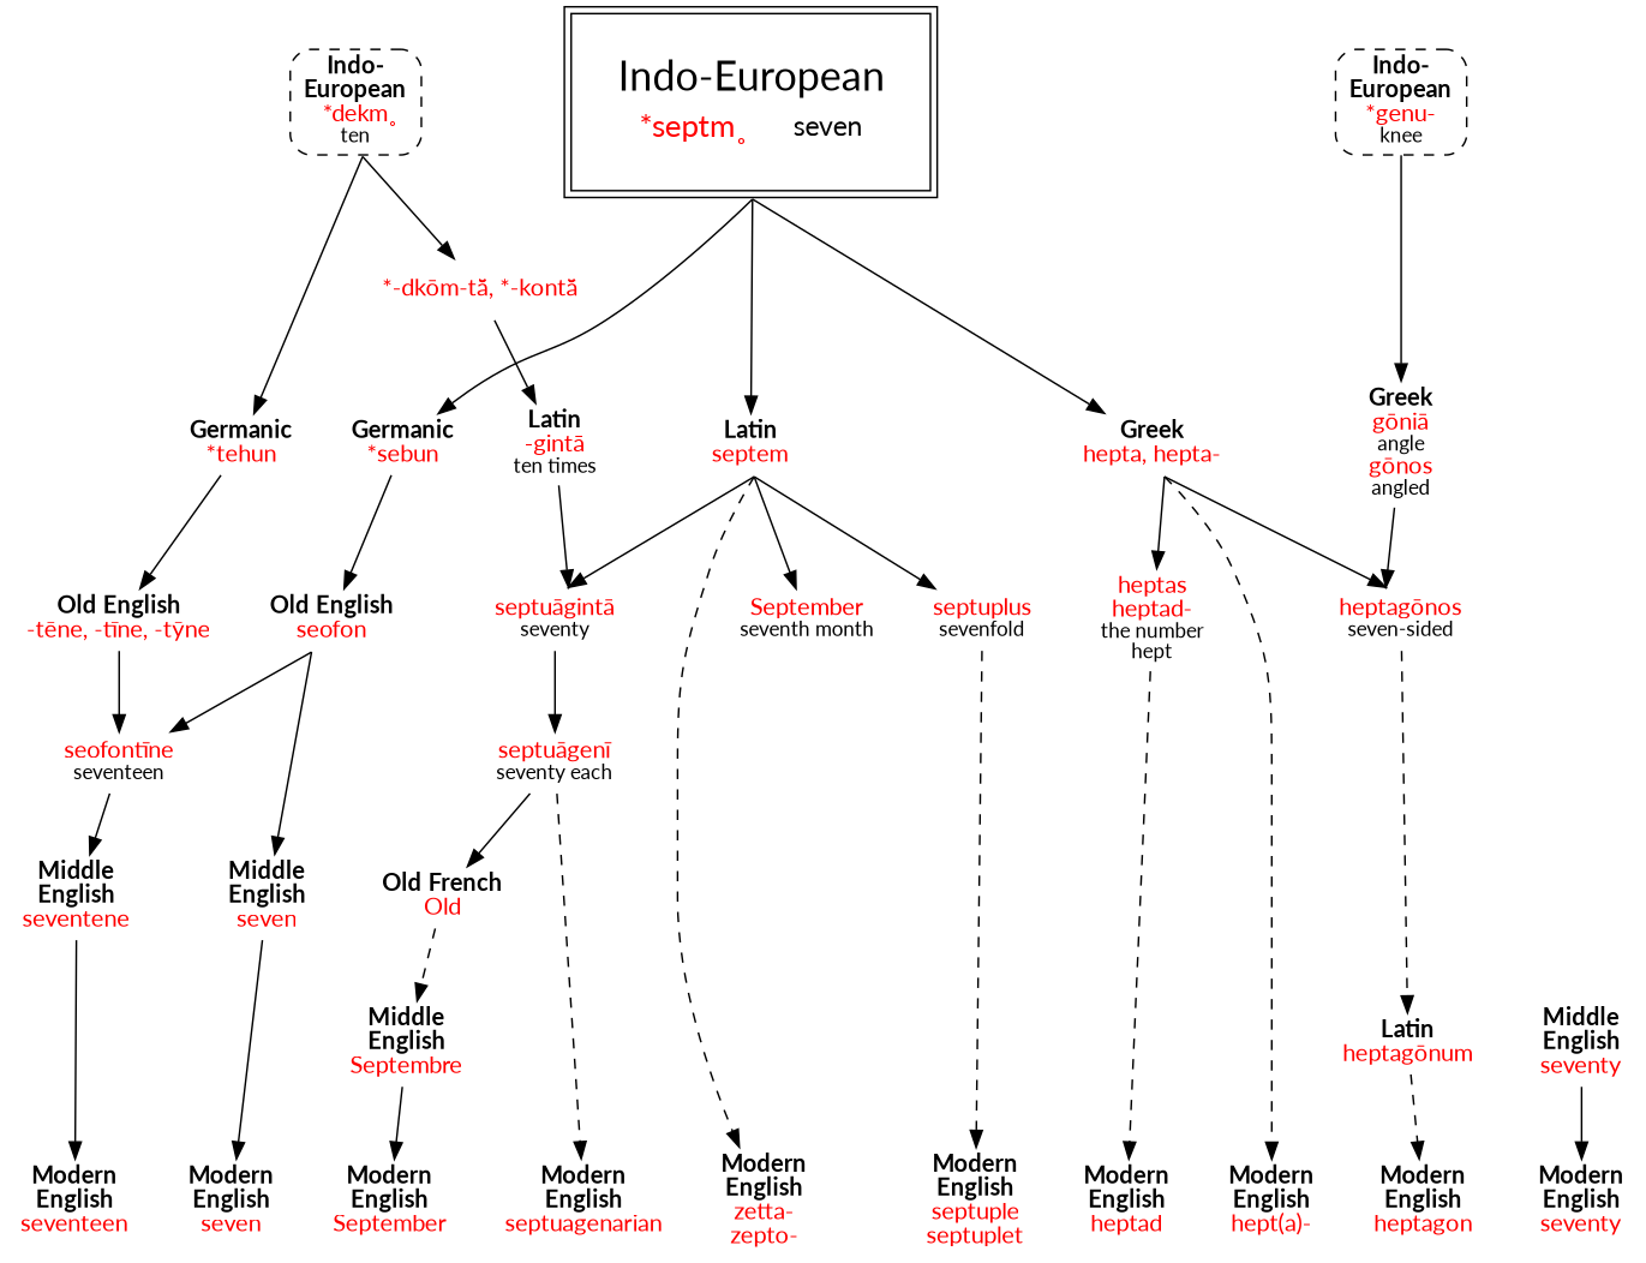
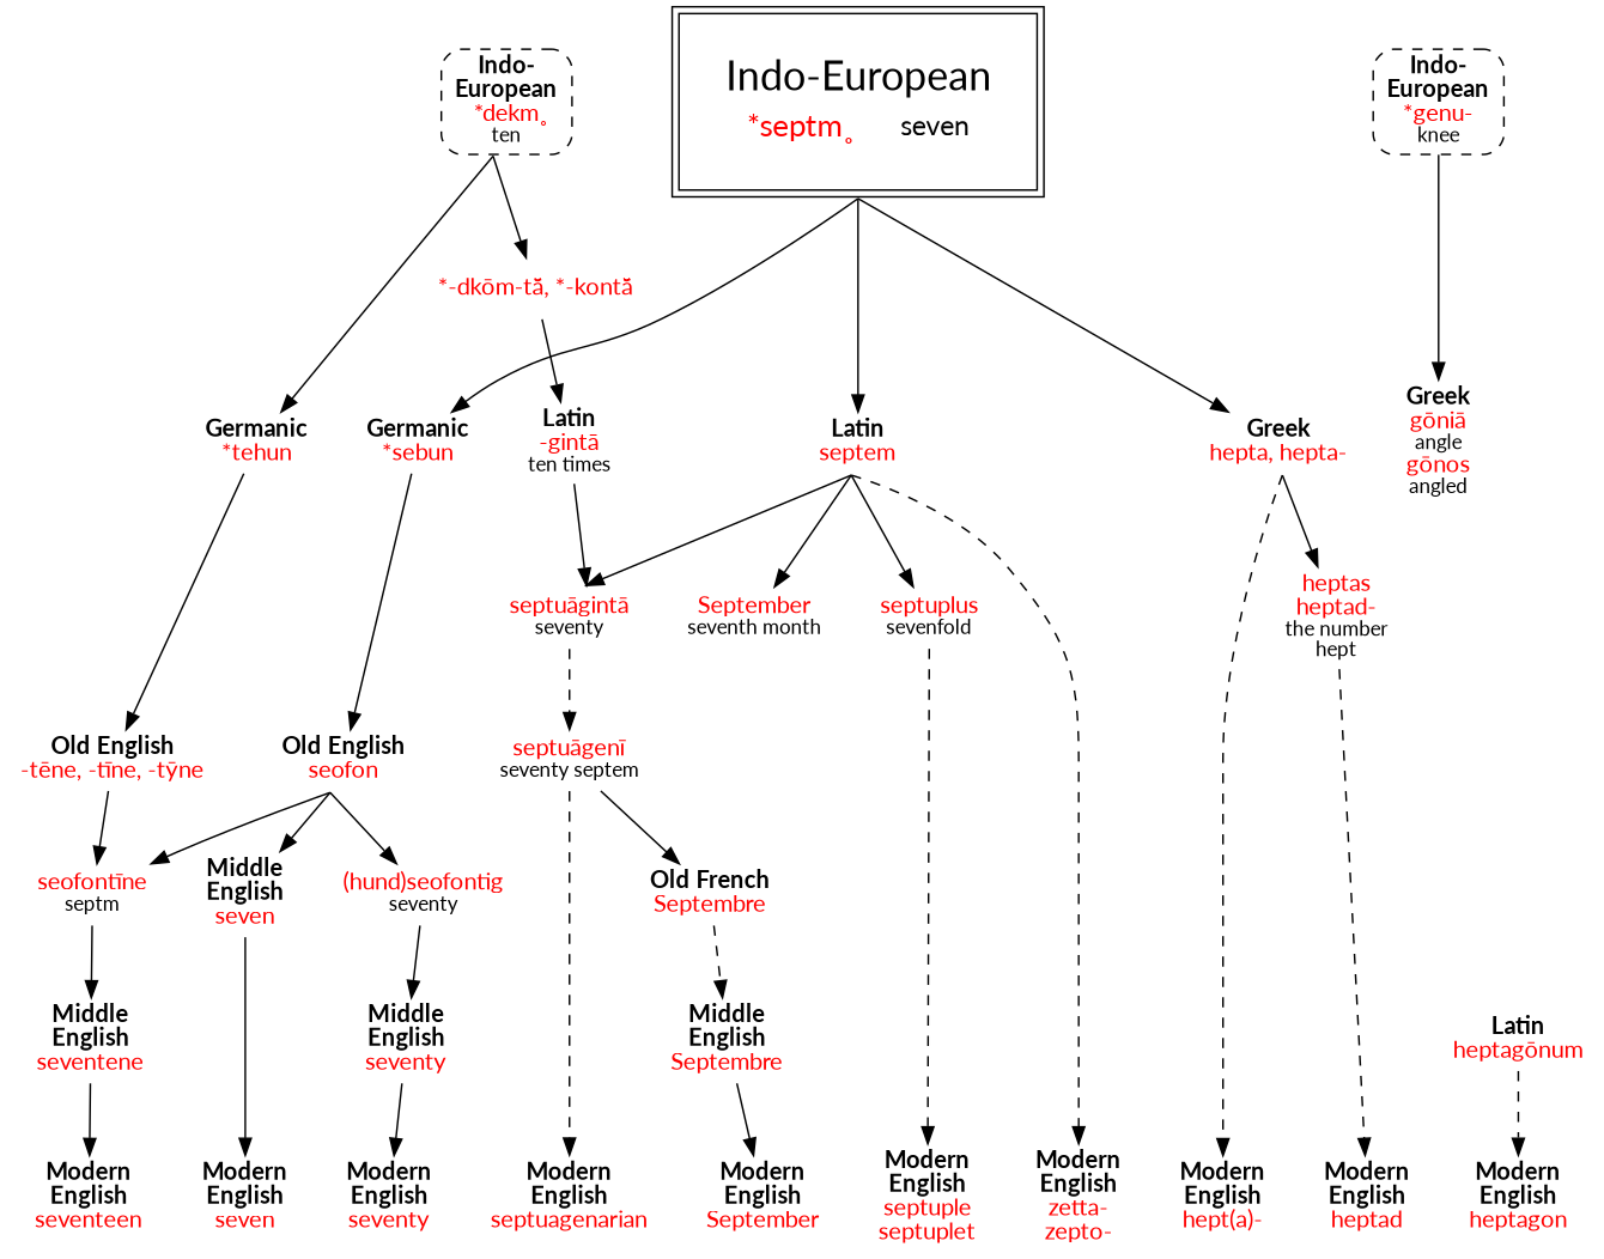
  strict digraph {
    fontname=Lato
    node [fontname=Lato shape=none]
    edge [fontname=Lato]
    n1 [label=<<b>Modern<br/>English</b><br/><font color="red">seven</font>>]
    n2 [label=<<b>Modern<br/>English</b><br/><font color="red">seventy</font>>]
    n3 [label=<<b>Modern<br/>English</b><br/><font color="red">seventeen</font>>]
    n4 [label=<<b>Modern<br/>English</b><br/><font color="red">September</font>>]
    n5 [label=<<b>Modern<br/>English</b><br/><font color="red">septuagenarian</font>>]
    n6 [label=<<b>Modern<br/>English</b><br/><font color="red">septuple<br/>septuplet</font>>]
    n7 [label=<<b>Modern<br/>English</b><br/><font color="red">hept(a)-</font>>]
    n8 [label=<<b>Modern<br/>English</b><br/><font color="red">heptad</font>>]
    n9 [label=<<b>Modern<br/>English</b><br/><font color="red">heptagon</font>>]
    n10 [label=<<b>Modern<br/>English</b><br/><font color="red">zetta-<br/>zepto-</font>>]
    n11 [label=<<table border="0"><tr><td colspan="2"><font point-size="24">Indo-European</font></td></tr><tr><td><font point-size="18" color="red">*septm̥</font></td><td><font point-size="16">seven</font></td></tr></table>> margin=.3 peripheries=2 shape=rect]
    n12 [label=<<b>Indo-<br/>European</b><br/><font color="red">*dekm̥</font><br/><font point-size="12">ten</font>> shape=box style="dashed,rounded"]
    n13 [label=<<b>Indo-<br/>European</b><br/><font color="red">*genu-</font><br/><font point-size="12">knee</font>> shape=box style="dashed,rounded"]
    n14 [label=<<b>Germanic</b><br/><font color="red">*tehun</font>>]
    n15 [label=<<b>Latin</b><br/><font color="red">-gintā</font><br/><font point-size="12">ten times</font>>]
    n16 [label=<<b>Germanic</b><br/><font color="red">*sebun</font>>]
    n17 [label=<<b>Latin</b><br/><font color="red">septem</font>>]
    n18 [label=<<b>Greek</b><br/><font color="red">hepta, hepta-</font>>]
    n19 [label=<<b>Greek</b><br/><font color="red">gōniā</font><br/><font point-size="12">angle</font><br/><font color="red">gōnos</font><br/><font point-size="12">angled</font>>]
    n20 [label=<<font color="red">*-dkōm-tā̆, *-kontā̆</font>>]
    n21 [label=<<b>Old English</b><br/><font color="red">-tēne, -tīne, -tȳne</font>>]
    n22 [label=<<font color="red">septuāgintā</font><br/><font point-size="12">seventy</font>>]
    n23 [label=<<b>Old English</b><br/><font color="red">seofon</font>>]
    n24 [label=<<font color="red">September</font><br/><font point-size="12">seventh month</font>>]
    n25 [label=<<font color="red">septuplus</font><br/><font point-size="12">sevenfold</font>>]
    n26 [label=<<font color="red">heptas<br/>heptad-</font><br/><font point-size="12">the number<br/>hept</font>>]
-   n27 [label=<<font color="red">heptagōnos</font><br/><font point-size="12">seven-sided</font>>]
-   n28 [label=<<font color="red">seofontīne</font><br/><font point-size="12">seventeen</font>>]
+   n28 [label=<<font color="red">seofontīne</font><br/><font point-size="12">septm</font>>]
    n29 [label=<<b>Middle<br/>English</b><br/><font color="red">seventene</font>>]
-   n30 [label=<<font color="red">septuāgenī</font><br/><font point-size="12">seventy each</font>>]
+   n30 [label=<<font color="red">septuāgenī</font><br/><font point-size="12">seventy septem</font>>]
    n31 [label=<<b>Middle<br/>English</b><br/><font color="red">seven</font>>]
+   n32 [label=<<font color="red">(hund)seofontig</font><br/><font point-size="12">seventy</font>>]
    n33 [label=<<b>Middle<br/>English</b><br/><font color="red">seventy</font>>]
-   n34 [label=<<b>Old French</b><br/><font color="red">Old</font>>]
+   n34 [label=<<b>Old French</b><br/><font color="red">Septembre</font>>]
    n35 [label=<<b>Middle<br/>English</b><br/><font color="red">Septembre</font>>]
    n36 [label=<<b>Latin</b><br/><font color="red">heptagōnum</font>>]
    subgraph sub_1 {
      rank=same
      n1
      n2
      n3
      n4
      n5
      n6
      n7
      n8
      n9
      n10
    }
    subgraph sub_2 {
      rank=same
      n11
      n12
      n13
    }
    subgraph sub_3 {
      rank=same
      n14
      n15
      n16
      n17
      n18
      n19
    }
    n11 -> n16 [sametail=1]
    n11 -> n17 [sametail=1]
    n11 -> n18 [sametail=1]
    n12 -> n14 [sametail=1]
    n12 -> n20 [sametail=1]
    n13 -> n19
    n14 -> n16 [style=invis]
    n14 -> n21
    n15 -> n17 [style=invis]
    n15 -> n22 [samehead=1]
    n16 -> n15 [style=invis]
    n16 -> n23
    n17 -> n10 [sametail=1 style=dashed]
    n17 -> n22 [samehead=1 sametail=1]
    n17 -> n24 [sametail=1]
    n17 -> n25 [sametail=1 weight=2]
    n18 -> n7 [sametail=1 style=dashed]
    n18 -> n26 [sametail=1 weight=2]
-   n18 -> n27 [samehead=1 sametail=1]
-   n19 -> n27 [samehead=1]
    n20 -> n15
    n21 -> n28 [sametail=1]
-   n22 -> n30 [weight=2]
+   n22 -> n30 [weight=2 style=dashed]
    n23 -> n28 [sametail=1]
    n23 -> n31 [sametail=1]
+   n23 -> n32 [sametail=1]
    n25 -> n6 [style=dashed]
    n26 -> n8 [style=dashed]
-   n27 -> n36 [style=dashed]
    n28 -> n29
    n29 -> n3
    n30 -> n5 [style=dashed]
    n30 -> n34
    n31 -> n1
+   n32 -> n33
    n33 -> n2
    n34 -> n35 [style=dashed]
    n35 -> n4
    n36 -> n9 [style=dashed]
  }
